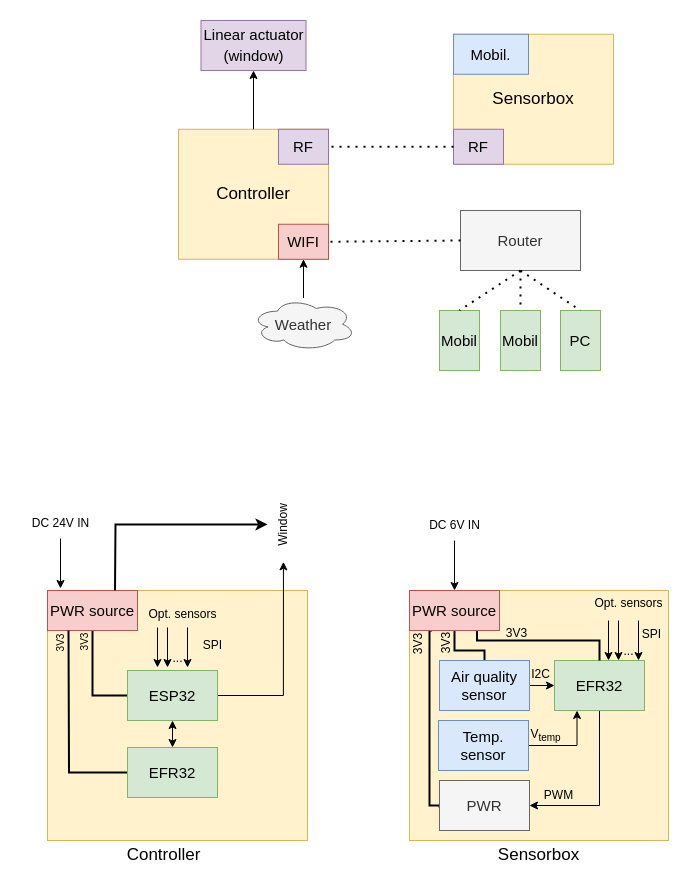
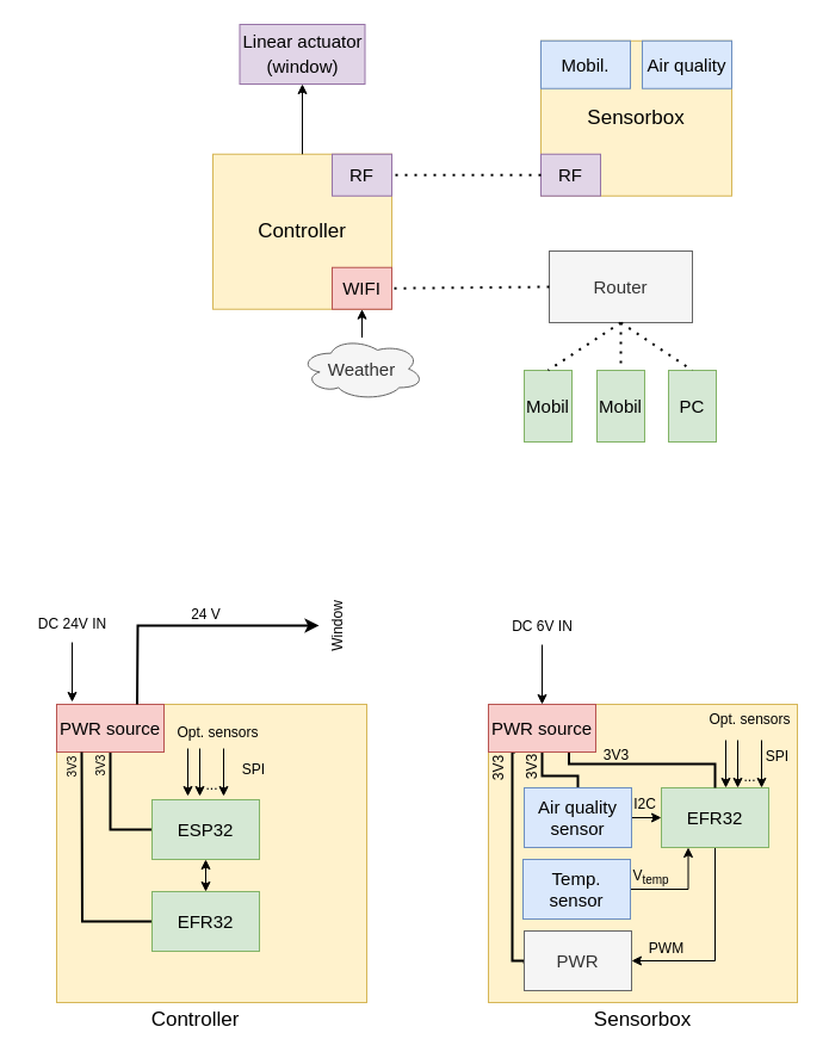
  <mxCell id="0" />
  <mxCell id="1" parent="0" />
  <mxCell id="2" value="&lt;font style=&quot;font-size: 17px;&quot;&gt;Controller&lt;/font&gt;" style="rounded=0;whiteSpace=wrap;html=1;fillColor=#fff2cc;strokeColor=#d6b656;" parent="1" vertex="1"><mxGeometry x="178" y="128.75" width="150" height="130" as="geometry" /></mxCell>
  <mxCell id="3" style="edgeStyle=orthogonalEdgeStyle;rounded=0;orthogonalLoop=1;jettySize=auto;html=1;fontSize=15;startArrow=classic;startFill=1;endArrow=none;endFill=0;entryX=0.5;entryY=0;entryDx=0;entryDy=0;" parent="1" source="4" edge="1" target="2"><mxGeometry relative="1" as="geometry"><mxPoint x="288" y="120" as="targetPoint" /></mxGeometry></mxCell>
  <mxCell id="4" value="&lt;font style=&quot;font-size: 15px;&quot;&gt;Linear actuator (window)&lt;/font&gt;" style="rounded=0;whiteSpace=wrap;html=1;fontSize=17;fillColor=#e1d5e7;strokeColor=#9673a6;" parent="1" vertex="1"><mxGeometry x="200.5" y="20" width="105" height="50" as="geometry" /></mxCell>
  <mxCell id="5" value="WIFI" style="rounded=0;whiteSpace=wrap;html=1;fontSize=15;fillColor=#f8cecc;strokeColor=#b85450;" parent="1" vertex="1"><mxGeometry x="278" y="223.75" width="50" height="35" as="geometry" /></mxCell>
  <mxCell id="6" value="&lt;font style=&quot;font-size: 17px;&quot;&gt;Sensorbox&lt;/font&gt;" style="rounded=0;whiteSpace=wrap;html=1;fontSize=15;fillColor=#fff2cc;strokeColor=#d6b656;" parent="1" vertex="1"><mxGeometry x="453" y="33.75" width="160" height="130" as="geometry" /></mxCell>
  <mxCell id="7" style="edgeStyle=orthogonalEdgeStyle;rounded=0;orthogonalLoop=1;jettySize=auto;html=1;fontSize=15;startArrow=none;startFill=0;endArrow=classic;endFill=1;" parent="1" source="8" target="5" edge="1"><mxGeometry relative="1" as="geometry" /></mxCell>
- <mxCell id="8" value="Weather" style="ellipse;shape=cloud;whiteSpace=wrap;html=1;fontSize=15;fillColor=#f5f5f5;fontColor=#333333;strokeColor=#666666;" parent="1" vertex="1"><mxGeometry x="251" y="297.5" width="104" height="52.5" as="geometry" /></mxCell>
+ <mxCell id="8" value="Weather" style="ellipse;shape=cloud;whiteSpace=wrap;html=1;fontSize=15;fillColor=#f5f5f5;fontColor=#333333;strokeColor=#666666;" parent="1" vertex="1"><mxGeometry x="251" y="282.5" width="104" height="52.5" as="geometry" /></mxCell>
  <mxCell id="9" value="Mobil" style="rounded=0;whiteSpace=wrap;html=1;fontSize=15;fillColor=#d5e8d4;strokeColor=#82b366;" parent="1" vertex="1"><mxGeometry x="439" y="310" width="40" height="60" as="geometry" /></mxCell>
  <mxCell id="10" value="Mobil." style="rounded=0;whiteSpace=wrap;html=1;fontSize=15;fillColor=#dae8fc;strokeColor=#6c8ebf;" parent="1" vertex="1"><mxGeometry x="453" y="33.75" width="75" height="40" as="geometry" /></mxCell>
+ <mxCell id="11" value="Air quality" style="rounded=0;whiteSpace=wrap;html=1;fontSize=15;fillColor=#dae8fc;strokeColor=#6c8ebf;" parent="1" vertex="1"><mxGeometry x="538" y="33.75" width="75" height="40" as="geometry" /></mxCell>
  <mxCell id="12" value="Router" style="rounded=0;whiteSpace=wrap;html=1;fontSize=15;fillColor=#f5f5f5;fontColor=#333333;strokeColor=#666666;" parent="1" vertex="1"><mxGeometry x="460" y="210" width="120" height="60" as="geometry" /></mxCell>
  <mxCell id="13" value="" style="endArrow=none;dashed=1;html=1;dashPattern=1 3;strokeWidth=2;rounded=0;fontSize=15;entryX=0.5;entryY=0;entryDx=0;entryDy=0;exitX=0.5;exitY=1;exitDx=0;exitDy=0;" parent="1" source="12" target="9" edge="1"><mxGeometry width="50" height="50" relative="1" as="geometry"><mxPoint x="665" y="340" as="sourcePoint" /><mxPoint x="530" y="280" as="targetPoint" /></mxGeometry></mxCell>
  <mxCell id="14" value="" style="rounded=0;whiteSpace=wrap;html=1;fillColor=#fff2cc;strokeColor=#d6b656;" parent="1" vertex="1"><mxGeometry x="409" y="590" width="259" height="250" as="geometry" /></mxCell>
  <mxCell id="15" value="" style="rounded=0;whiteSpace=wrap;html=1;fillColor=#fff2cc;strokeColor=#d6b656;" parent="1" vertex="1"><mxGeometry x="47" y="590" width="260" height="250" as="geometry" /></mxCell>
  <mxCell id="16" style="edgeStyle=orthogonalEdgeStyle;rounded=0;orthogonalLoop=1;jettySize=auto;html=1;entryX=1;entryY=0.5;entryDx=0;entryDy=0;fontSize=12;startArrow=none;startFill=0;endArrow=classic;endFill=1;exitX=0.5;exitY=1;exitDx=0;exitDy=0;" parent="1" source="17" target="26" edge="1"><mxGeometry relative="1" as="geometry"><Array as="points"><mxPoint x="599" y="805" /></Array></mxGeometry></mxCell>
  <mxCell id="17" value="EFR32" style="rounded=0;whiteSpace=wrap;html=1;fontSize=15;fillColor=#d5e8d4;strokeColor=#82b366;" parent="1" vertex="1"><mxGeometry x="554" y="660" width="90" height="50" as="geometry" /></mxCell>
  <mxCell id="18" style="edgeStyle=orthogonalEdgeStyle;rounded=0;orthogonalLoop=1;jettySize=auto;html=1;exitX=0.75;exitY=1;exitDx=0;exitDy=0;fontSize=15;startArrow=none;startFill=0;endArrow=none;endFill=0;strokeWidth=2;" parent="1" source="21" target="17" edge="1"><mxGeometry relative="1" as="geometry"><Array as="points"><mxPoint x="477" y="640" /><mxPoint x="599" y="640" /></Array></mxGeometry></mxCell>
  <mxCell id="19" style="edgeStyle=orthogonalEdgeStyle;rounded=0;orthogonalLoop=1;jettySize=auto;html=1;exitX=0.5;exitY=1;exitDx=0;exitDy=0;entryX=0.5;entryY=0;entryDx=0;entryDy=0;fontSize=15;startArrow=none;startFill=0;endArrow=none;endFill=0;strokeWidth=2;" parent="1" source="21" target="23" edge="1"><mxGeometry relative="1" as="geometry" /></mxCell>
  <mxCell id="20" style="edgeStyle=orthogonalEdgeStyle;rounded=0;orthogonalLoop=1;jettySize=auto;html=1;exitX=0.25;exitY=1;exitDx=0;exitDy=0;entryX=0.002;entryY=0.55;entryDx=0;entryDy=0;fontSize=12;startArrow=none;startFill=0;endArrow=none;endFill=0;strokeWidth=2;entryPerimeter=0;" parent="1" source="21" target="26" edge="1"><mxGeometry relative="1" as="geometry"><Array as="points"><mxPoint x="429" y="630" /><mxPoint x="429" y="805" /><mxPoint x="439" y="805" /></Array></mxGeometry></mxCell>
  <mxCell id="21" value="PWR source" style="rounded=0;whiteSpace=wrap;html=1;fontSize=15;fillColor=#f8cecc;strokeColor=#b85450;" parent="1" vertex="1"><mxGeometry x="409" y="590" width="90" height="40" as="geometry" /></mxCell>
  <mxCell id="22" style="edgeStyle=orthogonalEdgeStyle;rounded=0;orthogonalLoop=1;jettySize=auto;html=1;exitX=1;exitY=0.5;exitDx=0;exitDy=0;entryX=0;entryY=0.5;entryDx=0;entryDy=0;fontSize=12;startArrow=none;startFill=0;endArrow=classic;endFill=1;" parent="1" source="23" target="17" edge="1"><mxGeometry relative="1" as="geometry" /></mxCell>
  <mxCell id="23" value="&lt;div&gt;Air quality&lt;/div&gt;&lt;div&gt;sensor&lt;/div&gt;" style="rounded=0;whiteSpace=wrap;html=1;fontSize=15;fillColor=#dae8fc;strokeColor=#6c8ebf;" parent="1" vertex="1"><mxGeometry x="439" y="660" width="90" height="50" as="geometry" /></mxCell>
  <mxCell id="24" value="3V3" style="text;html=1;align=center;verticalAlign=middle;resizable=0;points=[];autosize=1;strokeColor=none;fillColor=none;fontSize=12;" parent="1" vertex="1"><mxGeometry x="496" y="618" width="40" height="30" as="geometry" /></mxCell>
  <mxCell id="25" value="&lt;font style=&quot;font-size: 12px;&quot;&gt;3V3&lt;/font&gt;" style="text;html=1;align=center;verticalAlign=middle;resizable=0;points=[];autosize=1;strokeColor=none;fillColor=none;fontSize=15;rotation=-90;" parent="1" vertex="1"><mxGeometry x="424" y="628" width="40" height="30" as="geometry" /></mxCell>
  <mxCell id="26" value="PWR" style="rounded=0;whiteSpace=wrap;html=1;fontSize=15;fillColor=#f5f5f5;strokeColor=#666666;fontColor=#333333;" parent="1" vertex="1"><mxGeometry x="439" y="780" width="90" height="50" as="geometry" /></mxCell>
  <mxCell id="27" value="3V3" style="text;html=1;align=center;verticalAlign=middle;resizable=0;points=[];autosize=1;strokeColor=none;fillColor=none;fontSize=12;rotation=-90;" parent="1" vertex="1"><mxGeometry x="398" y="629" width="40" height="30" as="geometry" /></mxCell>
  <mxCell id="28" value="" style="endArrow=classic;html=1;rounded=0;fontSize=12;" parent="1" edge="1"><mxGeometry width="50" height="50" relative="1" as="geometry"><mxPoint x="454" y="540" as="sourcePoint" /><mxPoint x="454" y="590" as="targetPoint" /></mxGeometry></mxCell>
  <mxCell id="29" value="DC 6V IN" style="text;html=1;align=center;verticalAlign=middle;resizable=0;points=[];autosize=1;strokeColor=none;fillColor=none;fontSize=12;" parent="1" vertex="1"><mxGeometry x="419" y="510" width="70" height="30" as="geometry" /></mxCell>
  <mxCell id="30" style="edgeStyle=orthogonalEdgeStyle;rounded=0;orthogonalLoop=1;jettySize=auto;html=1;exitX=1;exitY=0.5;exitDx=0;exitDy=0;entryX=0.25;entryY=1;entryDx=0;entryDy=0;strokeWidth=1;fontSize=12;startArrow=none;startFill=0;endArrow=classic;endFill=1;" parent="1" source="31" target="17" edge="1"><mxGeometry relative="1" as="geometry" /></mxCell>
  <mxCell id="31" value="&lt;div&gt;Temp.&lt;/div&gt;&lt;div&gt;sensor&lt;br&gt;&lt;/div&gt;" style="rounded=0;whiteSpace=wrap;html=1;fontSize=15;fillColor=#dae8fc;strokeColor=#6c8ebf;" parent="1" vertex="1"><mxGeometry x="438" y="720" width="90" height="50" as="geometry" /></mxCell>
  <mxCell id="32" value="I2C" style="text;html=1;align=center;verticalAlign=middle;resizable=0;points=[];autosize=1;strokeColor=none;fillColor=none;fontSize=12;" parent="1" vertex="1"><mxGeometry x="520" y="659" width="40" height="30" as="geometry" /></mxCell>
  <mxCell id="33" value="PWM" style="text;html=1;align=center;verticalAlign=middle;resizable=0;points=[];autosize=1;strokeColor=none;fillColor=none;fontSize=12;" parent="1" vertex="1"><mxGeometry x="533" y="780" width="50" height="30" as="geometry" /></mxCell>
  <mxCell id="34" value="" style="endArrow=classic;html=1;rounded=0;strokeWidth=1;fontSize=12;" parent="1" edge="1"><mxGeometry width="50" height="50" relative="1" as="geometry"><mxPoint x="608" y="620" as="sourcePoint" /><mxPoint x="608" y="660" as="targetPoint" /></mxGeometry></mxCell>
  <mxCell id="35" value="" style="endArrow=classic;html=1;rounded=0;strokeWidth=1;fontSize=12;" parent="1" edge="1"><mxGeometry width="50" height="50" relative="1" as="geometry"><mxPoint x="618" y="620" as="sourcePoint" /><mxPoint x="618" y="660" as="targetPoint" /></mxGeometry></mxCell>
  <mxCell id="36" value="" style="endArrow=classic;html=1;rounded=0;strokeWidth=1;fontSize=12;" parent="1" edge="1"><mxGeometry width="50" height="50" relative="1" as="geometry"><mxPoint x="638" y="620" as="sourcePoint" /><mxPoint x="638" y="660" as="targetPoint" /></mxGeometry></mxCell>
  <mxCell id="37" value="..." style="text;html=1;align=center;verticalAlign=middle;resizable=0;points=[];autosize=1;strokeColor=none;fillColor=none;fontSize=12;" parent="1" vertex="1"><mxGeometry x="613" y="636" width="30" height="30" as="geometry" /></mxCell>
  <mxCell id="38" value="Opt. sensors" style="text;html=1;align=center;verticalAlign=middle;resizable=0;points=[];autosize=1;strokeColor=none;fillColor=none;fontSize=12;" parent="1" vertex="1"><mxGeometry x="583" y="588" width="90" height="30" as="geometry" /></mxCell>
  <mxCell id="39" value="V&lt;sub&gt;temp&lt;/sub&gt;" style="text;html=1;align=center;verticalAlign=middle;resizable=0;points=[];autosize=1;strokeColor=none;fillColor=none;fontSize=12;" parent="1" vertex="1"><mxGeometry x="520" y="720" width="50" height="30" as="geometry" /></mxCell>
  <mxCell id="40" value="" style="endArrow=none;dashed=1;html=1;dashPattern=1 3;strokeWidth=2;rounded=0;fontSize=12;entryX=1;entryY=0.5;entryDx=0;entryDy=0;exitX=0;exitY=0.5;exitDx=0;exitDy=0;" parent="1" source="12" target="5" edge="1"><mxGeometry width="50" height="50" relative="1" as="geometry"><mxPoint x="118" y="320" as="sourcePoint" /><mxPoint x="168" y="270" as="targetPoint" /></mxGeometry></mxCell>
  <mxCell id="41" style="edgeStyle=orthogonalEdgeStyle;rounded=0;orthogonalLoop=1;jettySize=auto;html=1;entryX=0;entryY=0.5;entryDx=0;entryDy=0;strokeWidth=2;fontSize=12;startArrow=none;startFill=0;endArrow=none;endFill=0;" parent="1" source="42" target="45" edge="1"><mxGeometry relative="1" as="geometry" /></mxCell>
  <mxCell id="42" value="PWR source" style="rounded=0;whiteSpace=wrap;html=1;fontSize=15;fillColor=#f8cecc;strokeColor=#b85450;" parent="1" vertex="1"><mxGeometry x="47" y="590" width="90" height="40" as="geometry" /></mxCell>
- <mxCell id="43" style="edgeStyle=orthogonalEdgeStyle;rounded=0;orthogonalLoop=1;jettySize=auto;html=1;exitX=1;exitY=0.5;exitDx=0;exitDy=0;strokeWidth=1;fontSize=10;startArrow=none;startFill=0;endArrow=classic;endFill=1;entryX=-0.019;entryY=0.498;entryDx=0;entryDy=0;entryPerimeter=0;" parent="1" source="45" edge="1" target="46"><mxGeometry relative="1" as="geometry"><mxPoint x="258" y="580" as="targetPoint" /><mxPoint x="203.5" y="666" as="sourcePoint" /></mxGeometry></mxCell>
  <mxCell id="44" style="edgeStyle=orthogonalEdgeStyle;rounded=0;orthogonalLoop=1;jettySize=auto;html=1;exitX=0.5;exitY=1;exitDx=0;exitDy=0;entryX=0.5;entryY=0;entryDx=0;entryDy=0;strokeWidth=1;fontSize=17;endArrow=classic;endFill=1;startArrow=classic;startFill=1;" parent="1" source="45" target="58" edge="1"><mxGeometry relative="1" as="geometry" /></mxCell>
  <mxCell id="45" value="ESP32" style="rounded=0;whiteSpace=wrap;html=1;fontSize=15;fillColor=#d5e8d4;strokeColor=#82b366;" parent="1" vertex="1"><mxGeometry x="127" y="670" width="90" height="50" as="geometry" /></mxCell>
  <mxCell id="46" value="&lt;font style=&quot;font-size: 12px;&quot;&gt;Window&lt;/font&gt;" style="text;html=1;align=center;verticalAlign=middle;resizable=0;points=[];autosize=1;strokeColor=none;fillColor=none;fontSize=10;rotation=-90;" parent="1" vertex="1"><mxGeometry x="248" y="510" width="70" height="30" as="geometry" /></mxCell>
  <mxCell id="47" value="3V3" style="text;html=1;align=center;verticalAlign=middle;resizable=0;points=[];autosize=1;strokeColor=none;fillColor=none;fontSize=10;rotation=-90;" parent="1" vertex="1"><mxGeometry x="40" y="628" width="40" height="30" as="geometry" /></mxCell>
  <mxCell id="48" value="Mobil" style="rounded=0;whiteSpace=wrap;html=1;fontSize=15;fillColor=#d5e8d4;strokeColor=#82b366;" parent="1" vertex="1"><mxGeometry x="500" y="310" width="40" height="60" as="geometry" /></mxCell>
  <mxCell id="49" value="PC" style="rounded=0;whiteSpace=wrap;html=1;fontSize=15;fillColor=#d5e8d4;strokeColor=#82b366;" parent="1" vertex="1"><mxGeometry x="560" y="310" width="40" height="60" as="geometry" /></mxCell>
  <mxCell id="50" value="" style="endArrow=none;dashed=1;html=1;dashPattern=1 3;strokeWidth=2;rounded=0;fontSize=15;entryX=0.5;entryY=0;entryDx=0;entryDy=0;" parent="1" target="48" edge="1"><mxGeometry width="50" height="50" relative="1" as="geometry"><mxPoint x="520" y="270" as="sourcePoint" /><mxPoint x="613" y="310" as="targetPoint" /></mxGeometry></mxCell>
  <mxCell id="51" value="" style="endArrow=none;dashed=1;html=1;dashPattern=1 3;strokeWidth=2;rounded=0;fontSize=15;entryX=0.5;entryY=0;entryDx=0;entryDy=0;" parent="1" target="49" edge="1"><mxGeometry width="50" height="50" relative="1" as="geometry"><mxPoint x="520" y="270" as="sourcePoint" /><mxPoint x="630" y="320" as="targetPoint" /></mxGeometry></mxCell>
  <mxCell id="52" value="RF" style="rounded=0;whiteSpace=wrap;html=1;fontSize=15;fillColor=#e1d5e7;strokeColor=#9673a6;" parent="1" vertex="1"><mxGeometry x="278" y="128.75" width="50" height="35" as="geometry" /></mxCell>
  <mxCell id="53" value="RF" style="rounded=0;whiteSpace=wrap;html=1;fontSize=15;fillColor=#e1d5e7;strokeColor=#9673a6;" parent="1" vertex="1"><mxGeometry x="453" y="128.75" width="50" height="35" as="geometry" /></mxCell>
  <mxCell id="54" value="" style="endArrow=none;dashed=1;html=1;dashPattern=1 3;strokeWidth=2;rounded=0;fontSize=12;entryX=1;entryY=0.5;entryDx=0;entryDy=0;exitX=0;exitY=0.5;exitDx=0;exitDy=0;" parent="1" source="53" target="52" edge="1"><mxGeometry width="50" height="50" relative="1" as="geometry"><mxPoint x="363" y="290" as="sourcePoint" /><mxPoint x="318" y="230" as="targetPoint" /></mxGeometry></mxCell>
  <mxCell id="55" value="&lt;font style=&quot;font-size: 17px;&quot;&gt;Sensorbox&lt;/font&gt;" style="text;html=1;align=center;verticalAlign=middle;resizable=0;points=[];autosize=1;strokeColor=none;fillColor=none;" parent="1" vertex="1"><mxGeometry x="488" y="840" width="100" height="30" as="geometry" /></mxCell>
  <mxCell id="56" value="Controller" style="text;html=1;align=center;verticalAlign=middle;resizable=0;points=[];autosize=1;strokeColor=none;fillColor=none;fontSize=17;" parent="1" vertex="1"><mxGeometry x="113" y="840" width="100" height="30" as="geometry" /></mxCell>
  <mxCell id="57" style="edgeStyle=orthogonalEdgeStyle;rounded=0;orthogonalLoop=1;jettySize=auto;html=1;exitX=0;exitY=0.5;exitDx=0;exitDy=0;strokeWidth=2;fontSize=17;endArrow=none;endFill=0;" parent="1" source="58" edge="1"><mxGeometry relative="1" as="geometry"><mxPoint x="68" y="630" as="targetPoint" /></mxGeometry></mxCell>
  <mxCell id="58" value="&lt;span style=&quot;&quot;&gt;EFR32&lt;/span&gt;" style="rounded=0;whiteSpace=wrap;html=1;fontSize=15;fillColor=#d5e8d4;strokeColor=#82b366;" parent="1" vertex="1"><mxGeometry x="127" y="747" width="90" height="50" as="geometry" /></mxCell>
  <mxCell id="59" value="3V3" style="text;html=1;align=center;verticalAlign=middle;resizable=0;points=[];autosize=1;strokeColor=none;fillColor=none;fontSize=10;rotation=-90;" parent="1" vertex="1"><mxGeometry x="64" y="627" width="40" height="30" as="geometry" /></mxCell>
  <mxCell id="60" value="SPI" style="text;html=1;align=center;verticalAlign=middle;resizable=0;points=[];autosize=1;strokeColor=none;fillColor=none;" parent="1" vertex="1"><mxGeometry x="631" y="619" width="40" height="30" as="geometry" /></mxCell>
  <mxCell id="61" value="" style="endArrow=classic;html=1;rounded=0;strokeWidth=1;fontSize=12;" edge="1" parent="1"><mxGeometry width="50" height="50" relative="1" as="geometry"><mxPoint x="157" y="627" as="sourcePoint" /><mxPoint x="157" y="667" as="targetPoint" /></mxGeometry></mxCell>
  <mxCell id="62" value="" style="endArrow=classic;html=1;rounded=0;strokeWidth=1;fontSize=12;" edge="1" parent="1"><mxGeometry width="50" height="50" relative="1" as="geometry"><mxPoint x="167" y="627" as="sourcePoint" /><mxPoint x="167" y="667" as="targetPoint" /></mxGeometry></mxCell>
  <mxCell id="63" value="" style="endArrow=classic;html=1;rounded=0;strokeWidth=1;fontSize=12;" edge="1" parent="1"><mxGeometry width="50" height="50" relative="1" as="geometry"><mxPoint x="187" y="627" as="sourcePoint" /><mxPoint x="187" y="667" as="targetPoint" /></mxGeometry></mxCell>
  <mxCell id="64" value="..." style="text;html=1;align=center;verticalAlign=middle;resizable=0;points=[];autosize=1;strokeColor=none;fillColor=none;fontSize=12;" vertex="1" parent="1"><mxGeometry x="162" y="643" width="30" height="30" as="geometry" /></mxCell>
  <mxCell id="65" value="Opt. sensors" style="text;html=1;align=center;verticalAlign=middle;resizable=0;points=[];autosize=1;strokeColor=none;fillColor=none;fontSize=12;" vertex="1" parent="1"><mxGeometry x="137" y="599" width="90" height="30" as="geometry" /></mxCell>
  <mxCell id="66" value="SPI" style="text;html=1;align=center;verticalAlign=middle;resizable=0;points=[];autosize=1;strokeColor=none;fillColor=none;" vertex="1" parent="1"><mxGeometry x="192" y="630" width="40" height="30" as="geometry" /></mxCell>
  <mxCell id="67" value="" style="endArrow=classic;html=1;rounded=0;exitX=0.75;exitY=0;exitDx=0;exitDy=0;entryX=0.516;entryY=-0.032;entryDx=0;entryDy=0;entryPerimeter=0;strokeWidth=2;" edge="1" parent="1" source="42" target="46"><mxGeometry width="50" height="50" relative="1" as="geometry"><mxPoint x="238" y="590" as="sourcePoint" /><mxPoint x="288" y="540" as="targetPoint" /><Array as="points"><mxPoint x="115" y="524" /></Array></mxGeometry></mxCell>
+ <mxCell id="68" value="24 V" style="text;html=1;align=center;verticalAlign=middle;resizable=0;points=[];autosize=1;strokeColor=none;fillColor=none;" vertex="1" parent="1"><mxGeometry x="147" y="500" width="50" height="30" as="geometry" /></mxCell>
  <mxCell id="69" value="" style="endArrow=classic;html=1;rounded=0;fontSize=12;" edge="1" parent="1"><mxGeometry width="50" height="50" relative="1" as="geometry"><mxPoint x="60" y="538" as="sourcePoint" /><mxPoint x="60" y="588" as="targetPoint" /></mxGeometry></mxCell>
  <mxCell id="70" value="DC 24V IN" style="text;html=1;align=center;verticalAlign=middle;resizable=0;points=[];autosize=1;strokeColor=none;fillColor=none;fontSize=12;" vertex="1" parent="1"><mxGeometry x="20" y="508" width="80" height="30" as="geometry" /></mxCell>
